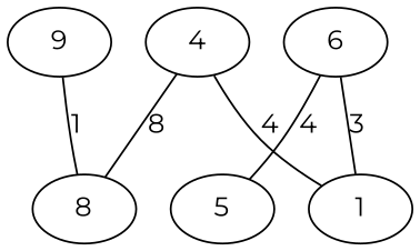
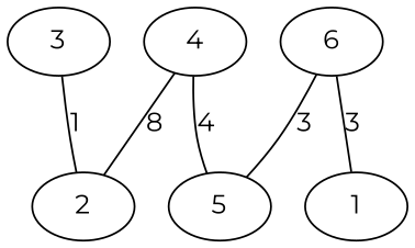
  graph {
    fontname=Montserrat
    node [fillcolor=white fontname=Montserrat style=filled]
    edge [fontname=Montserrat weight=4]
-   3 [label=9]
-   2 [label=8]
+   3
+   2
    4
    1
    6
    5
    3 -- 2 [label=1 weight=1]
    4 -- 2 [label=8 weight=2]
-   4 -- 1 [label=4]
+   4 -- 5 [label=4]
    6 -- 1 [label=3 weight=3]
-   6 -- 5 [label=4]
+   6 -- 5 [label=3]
  }
